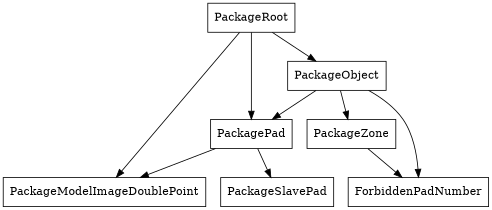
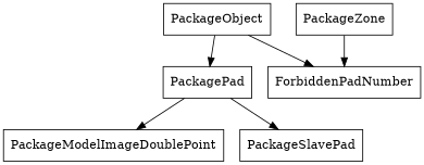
  digraph {
    node [shape=rectangle]
-   PackageRoot
    PackageModelImageDoublePoint
    PackageObject
    PackagePad
    PackageZone
    ForbiddenPadNumber
    PackageSlavePad
-   PackageRoot -> PackageModelImageDoublePoint
-   PackageRoot -> PackageObject
-   PackageRoot -> PackagePad
    PackageObject -> PackagePad
-   PackageObject -> PackageZone
    PackageObject -> ForbiddenPadNumber
    PackagePad -> PackageModelImageDoublePoint
    PackagePad -> PackageSlavePad
    PackageZone -> ForbiddenPadNumber
  }
